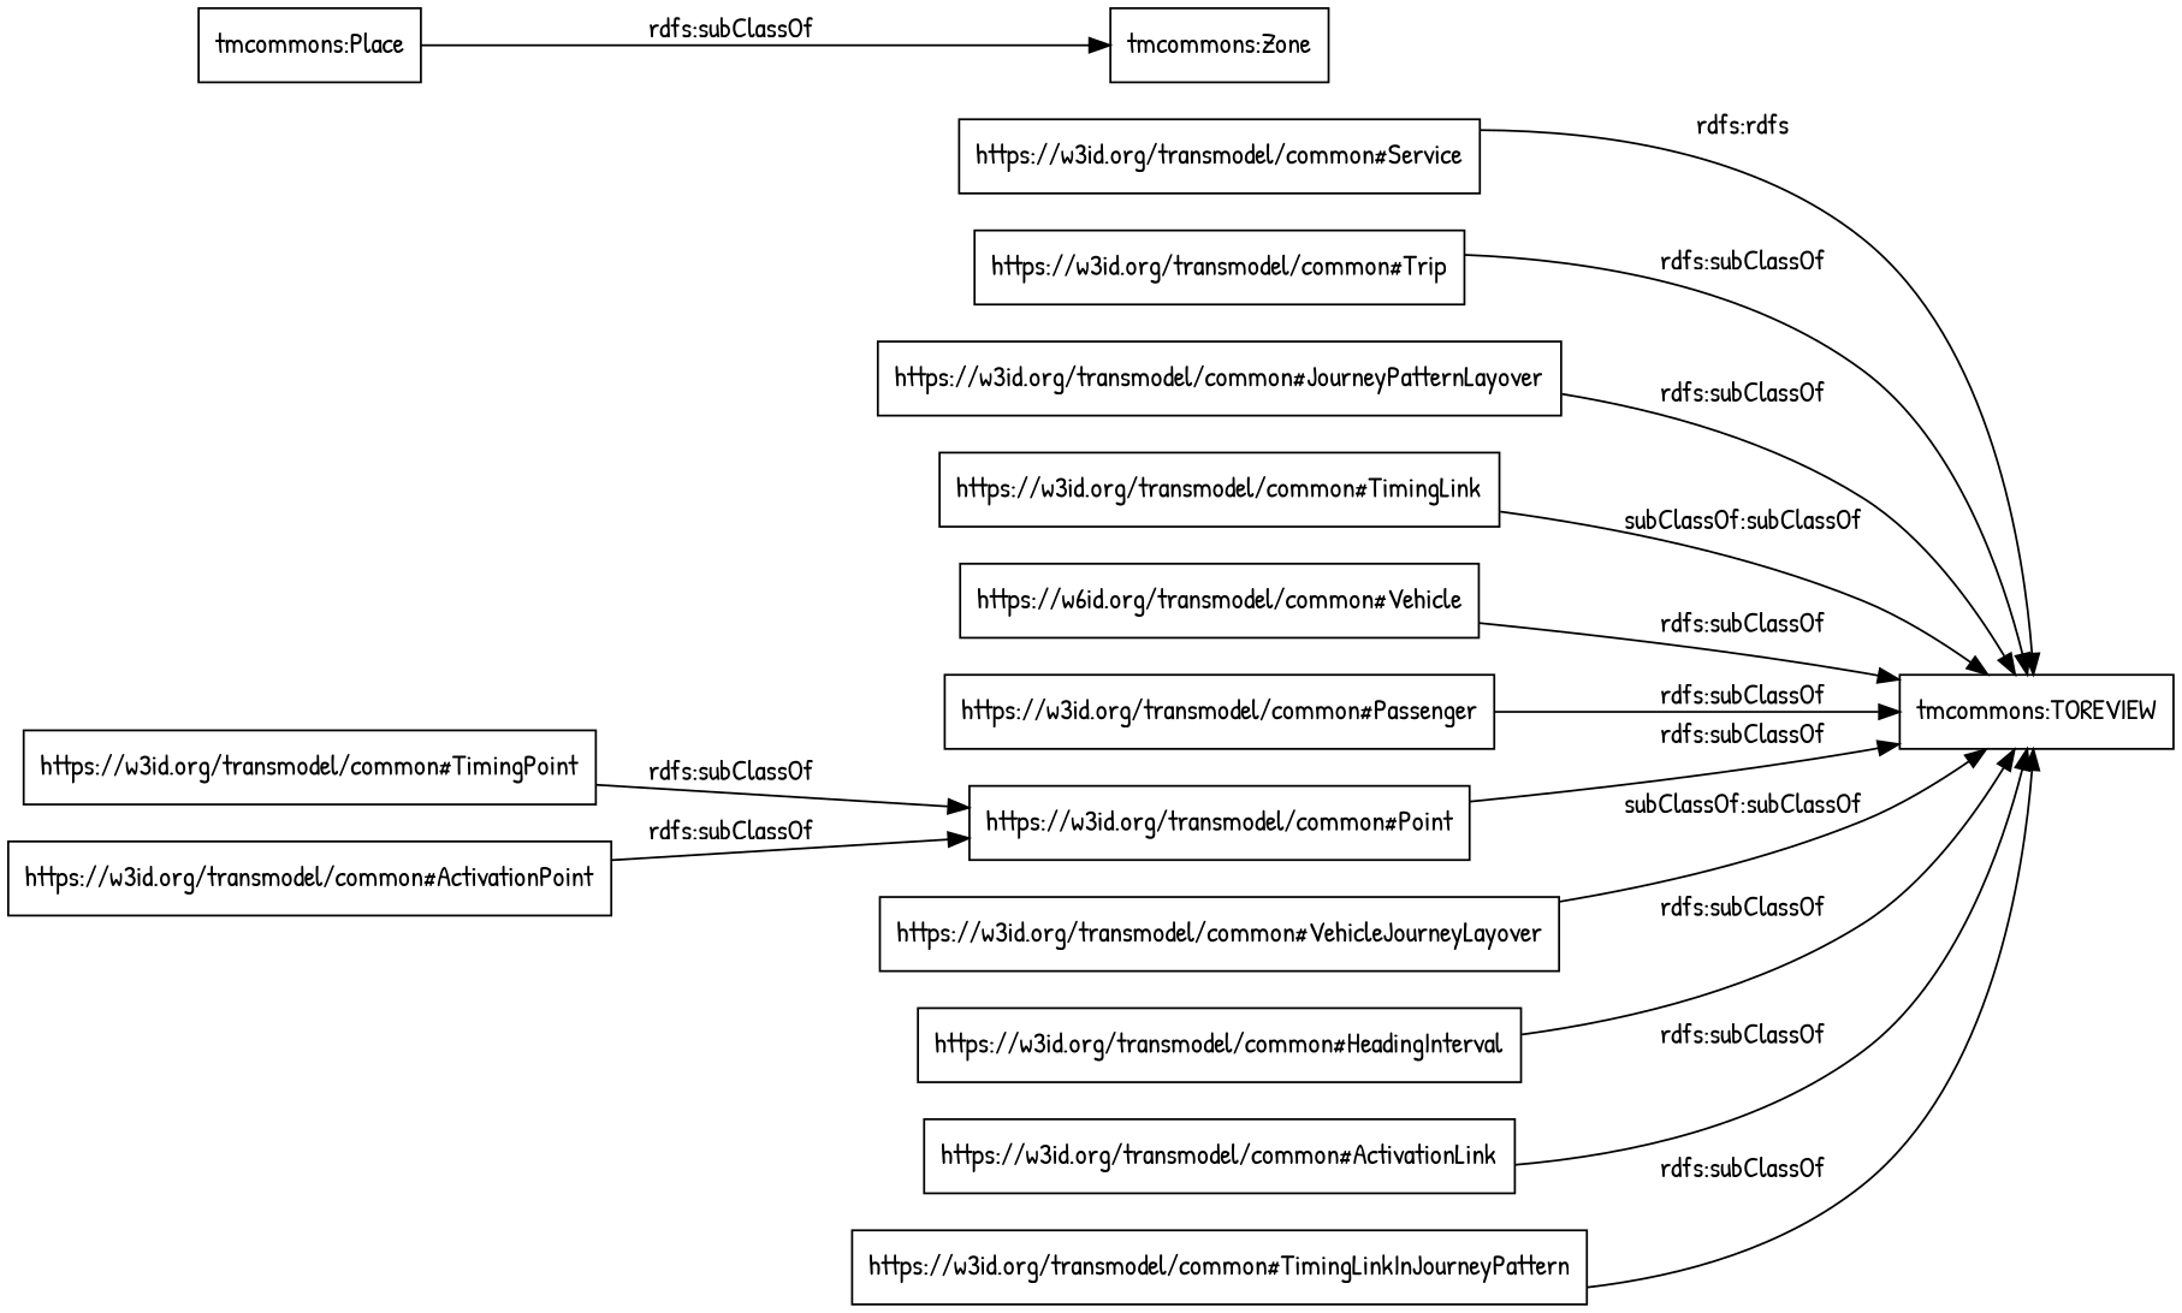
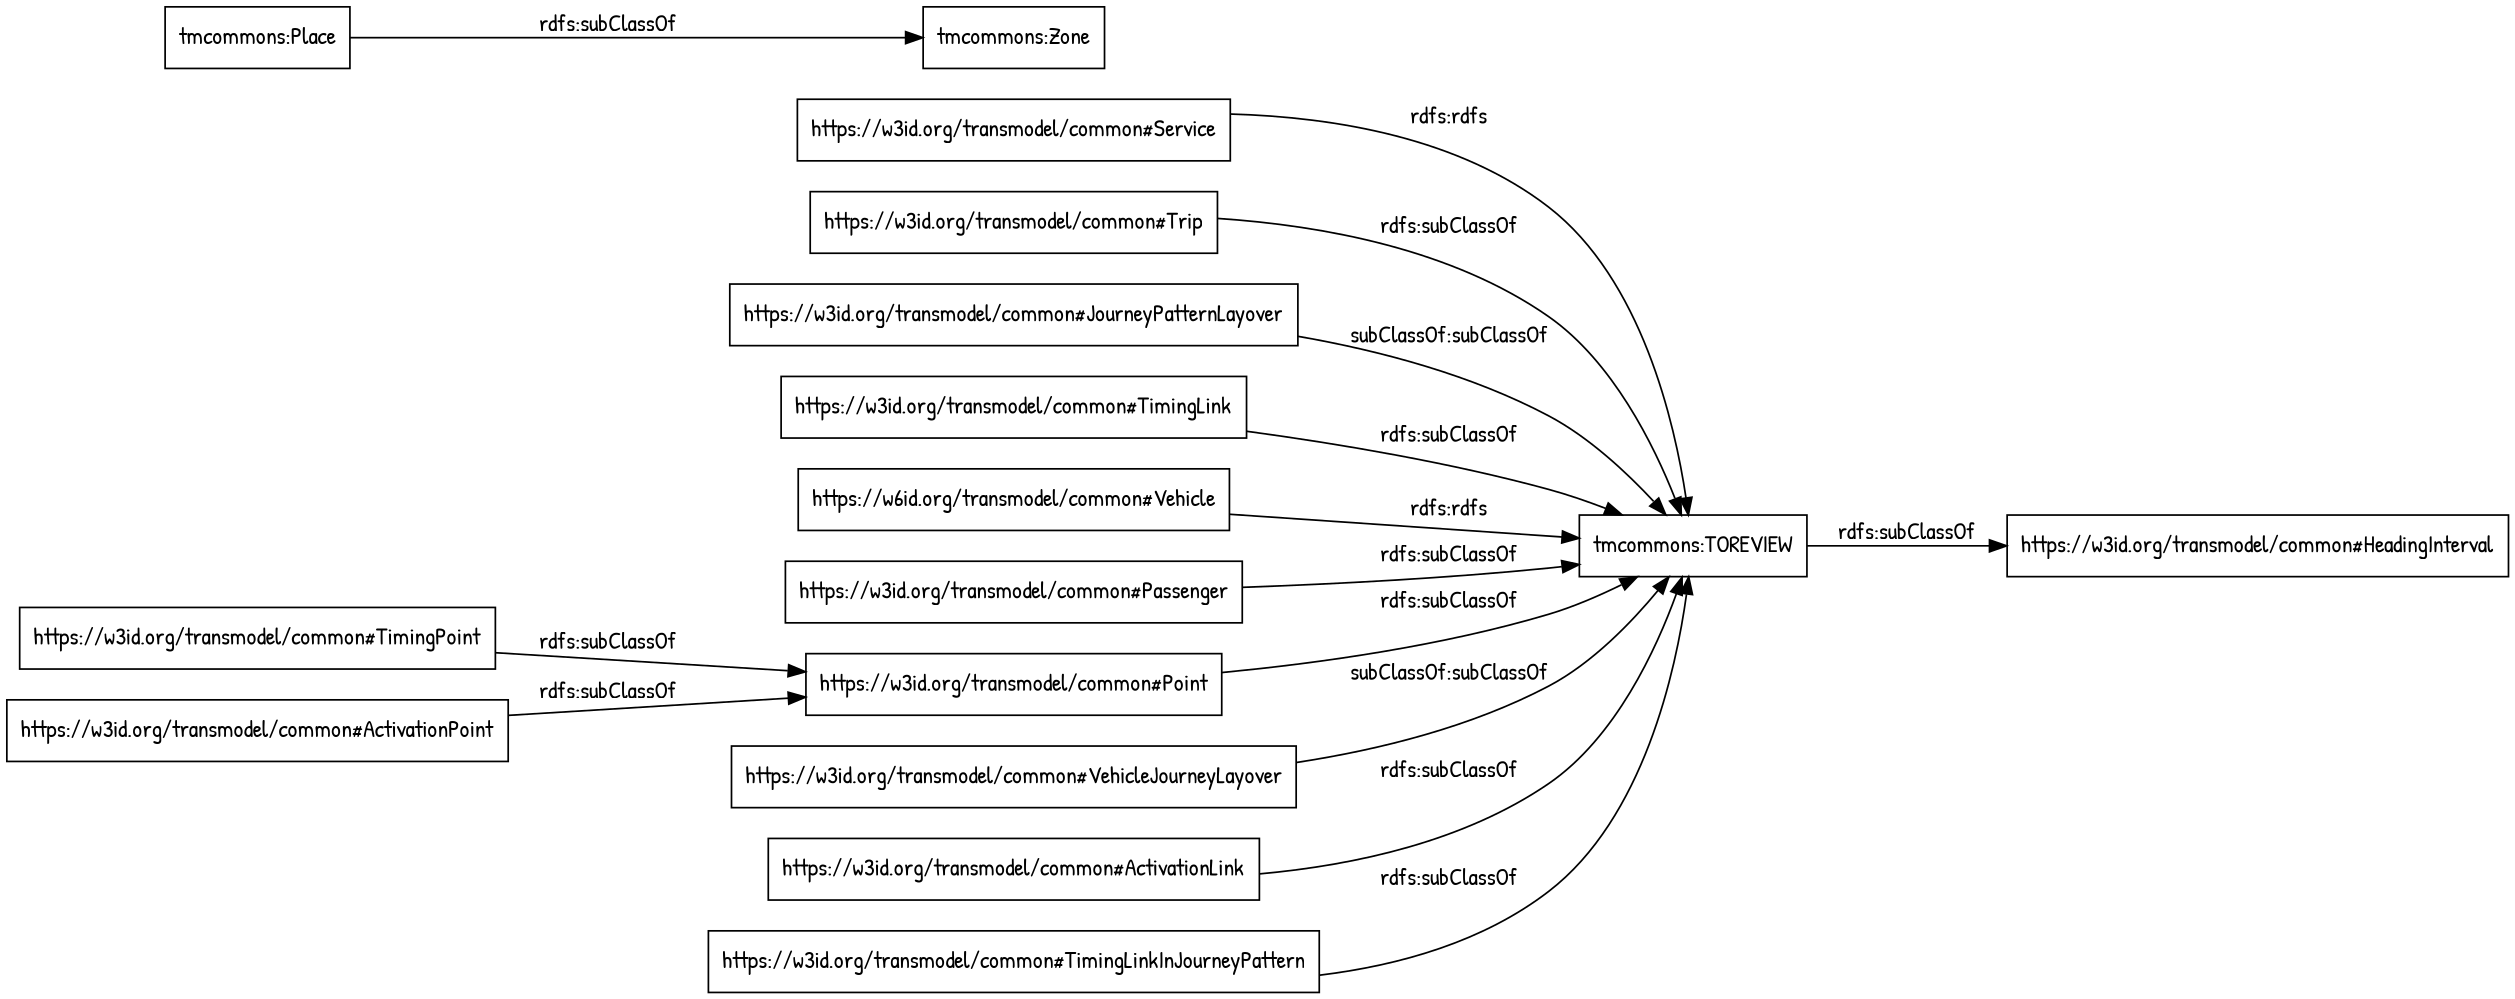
  digraph {
    fontname="Patrick Hand"
    rankdir=LR
    node [color=black fontname="Patrick Hand" shape=rectangle]
    edge [fontname="Patrick Hand"]
    "https://w3id.org/transmodel/common#Service"
    "tmcommons:TOREVIEW"
    "https://w3id.org/transmodel/common#Trip"
    "https://w3id.org/transmodel/common#JourneyPatternLayover"
    "https://w3id.org/transmodel/common#TimingLink"
    n6 [label="https://w6id.org/transmodel/common#Vehicle"]
    "https://w3id.org/transmodel/common#Passenger"
    "https://w3id.org/transmodel/common#Point"
    "https://w3id.org/transmodel/common#VehicleJourneyLayover"
    "https://w3id.org/transmodel/common#HeadingInterval"
    "https://w3id.org/transmodel/common#TimingPoint"
    "tmcommons:Place"
    "tmcommons:Zone"
    "https://w3id.org/transmodel/common#ActivationLink"
    "https://w3id.org/transmodel/common#ActivationPoint"
    "https://w3id.org/transmodel/common#TimingLinkInJourneyPattern"
    "https://w3id.org/transmodel/common#Service" -> "tmcommons:TOREVIEW" [label="rdfs:rdfs"]
    "https://w3id.org/transmodel/common#Trip" -> "tmcommons:TOREVIEW" [label="rdfs:subClassOf"]
-   "https://w3id.org/transmodel/common#JourneyPatternLayover" -> "tmcommons:TOREVIEW" [label="rdfs:subClassOf"]
-   "https://w3id.org/transmodel/common#TimingLink" -> "tmcommons:TOREVIEW" [label="subClassOf:subClassOf"]
-   n6 -> "tmcommons:TOREVIEW" [label="rdfs:subClassOf"]
+   "https://w3id.org/transmodel/common#JourneyPatternLayover" -> "tmcommons:TOREVIEW" [label="subClassOf:subClassOf"]
+   "https://w3id.org/transmodel/common#TimingLink" -> "tmcommons:TOREVIEW" [label="rdfs:subClassOf"]
+   n6 -> "tmcommons:TOREVIEW" [label="rdfs:rdfs"]
    "https://w3id.org/transmodel/common#Passenger" -> "tmcommons:TOREVIEW" [label="rdfs:subClassOf"]
    "https://w3id.org/transmodel/common#Point" -> "tmcommons:TOREVIEW" [label="rdfs:subClassOf"]
    "https://w3id.org/transmodel/common#VehicleJourneyLayover" -> "tmcommons:TOREVIEW" [label="subClassOf:subClassOf"]
-   "https://w3id.org/transmodel/common#HeadingInterval" -> "tmcommons:TOREVIEW" [label="rdfs:subClassOf"]
+   "tmcommons:TOREVIEW" -> "https://w3id.org/transmodel/common#HeadingInterval" [label="rdfs:subClassOf"]
    "https://w3id.org/transmodel/common#TimingPoint" -> "https://w3id.org/transmodel/common#Point" [label="rdfs:subClassOf"]
    "tmcommons:Place" -> "tmcommons:Zone" [label="rdfs:subClassOf"]
    "https://w3id.org/transmodel/common#ActivationLink" -> "tmcommons:TOREVIEW" [label="rdfs:subClassOf"]
    "https://w3id.org/transmodel/common#ActivationPoint" -> "https://w3id.org/transmodel/common#Point" [label="rdfs:subClassOf"]
    "https://w3id.org/transmodel/common#TimingLinkInJourneyPattern" -> "tmcommons:TOREVIEW" [label="rdfs:subClassOf"]
  }
